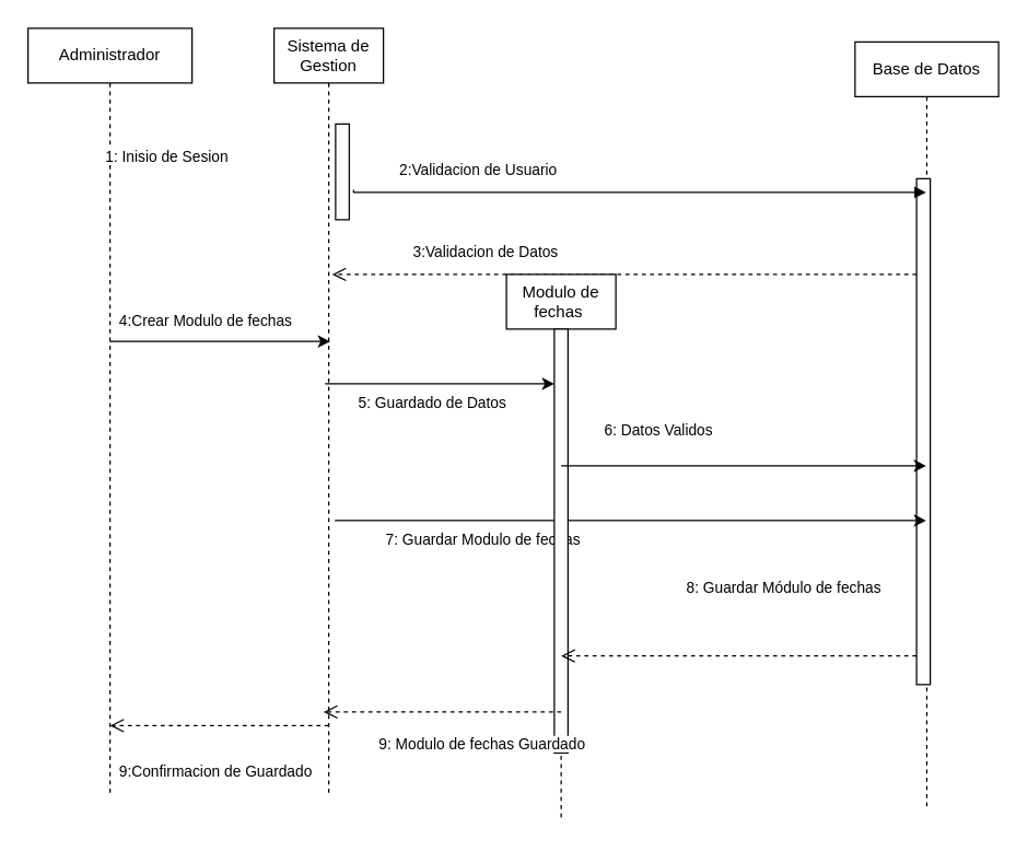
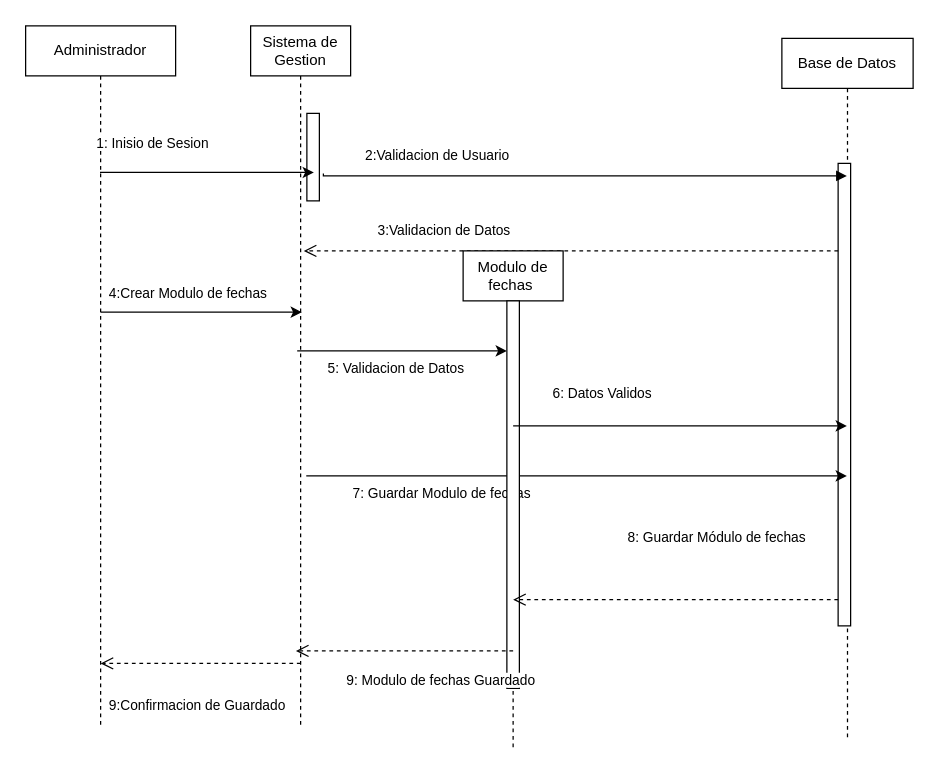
  <mxCell id="0" />
  <mxCell id="1" parent="0" />
  <mxCell id="2" value="&lt;font style=&quot;vertical-align: inherit;&quot;&gt;&lt;font style=&quot;vertical-align: inherit;&quot;&gt;Administrador&lt;/font&gt;&lt;/font&gt;" style="shape=umlLifeline;perimeter=lifelinePerimeter;whiteSpace=wrap;html=1;container=0;dropTarget=0;collapsible=0;recursiveResize=0;outlineConnect=0;portConstraint=eastwest;newEdgeStyle={&quot;edgeStyle&quot;:&quot;elbowEdgeStyle&quot;,&quot;elbow&quot;:&quot;vertical&quot;,&quot;curved&quot;:0,&quot;rounded&quot;:0};" vertex="1" parent="1"><mxGeometry x="20" y="20" width="120" height="560" as="geometry" /></mxCell>
  <mxCell id="3" value="Sistema de Gestion" style="shape=umlLifeline;perimeter=lifelinePerimeter;whiteSpace=wrap;html=1;container=0;dropTarget=0;collapsible=0;recursiveResize=0;outlineConnect=0;portConstraint=eastwest;newEdgeStyle={&quot;edgeStyle&quot;:&quot;elbowEdgeStyle&quot;,&quot;elbow&quot;:&quot;vertical&quot;,&quot;curved&quot;:0,&quot;rounded&quot;:0};" vertex="1" parent="1"><mxGeometry x="200" y="20" width="80" height="560" as="geometry" /></mxCell>
  <mxCell id="4" value="&lt;span style=&quot;color: rgba(0, 0, 0, 0); font-family: monospace; font-size: 0px; text-align: start;&quot;&gt;%3CmxGraphModel%3E%3Croot%3E%3CmxCell%20id%3D%220%22%2F%3E%3CmxCell%20id%3D%221%22%20parent%3D%220%22%2F%3E%3CmxCell%20id%3D%222%22%20value%3D%229%3AAgenda%20Disponible%22%20style%3D%22html%3D1%3BverticalAlign%3Dbottom%3BendArrow%3Dopen%3Bdashed%3D1%3BendSize%3D8%3BedgeStyle%3DelbowEdgeStyle%3Belbow%3Dhorizontal%3Bcurved%3D0%3Brounded%3D0%3BexitX%3D0.5%3BexitY%3D0.885%3BexitDx%3D0%3BexitDy%3D0%3BexitPerimeter%3D0%3BentryX%3D0.545%3BentryY%3D0.885%3BentryDx%3D0%3BentryDy%3D0%3BentryPerimeter%3D0%3B%22%20edge%3D%221%22%20parent%3D%221%22%3E%3CmxGeometry%20relative%3D%221%22%20as%3D%22geometry%22%3E%3CmxPoint%20x%3D%221030%22%20y%3D%22900%22%20as%3D%22targetPoint%22%2F%3E%3CArray%20as%3D%22points%22%3E%3CmxPoint%20x%3D%221135%22%20y%3D%22900%22%2F%3E%3C%2FArray%3E%3CmxPoint%20x%3D%221240%22%20y%3D%22900%22%20as%3D%22sourcePoint%22%2F%3E%3CmxPoint%20as%3D%22offset%22%2F%3E%3C%2FmxGeometry%3E%3C%2FmxCell%3E%3C%2Froot%3E%3C%2FmxGraphModel%3E&lt;/span&gt;" style="html=1;points=[];perimeter=orthogonalPerimeter;outlineConnect=0;targetShapes=umlLifeline;portConstraint=eastwest;newEdgeStyle={&quot;edgeStyle&quot;:&quot;elbowEdgeStyle&quot;,&quot;elbow&quot;:&quot;vertical&quot;,&quot;curved&quot;:0,&quot;rounded&quot;:0};" vertex="1" parent="3"><mxGeometry x="45" y="70" width="10" height="70" as="geometry" /></mxCell>
  <mxCell id="5" value="&lt;font style=&quot;vertical-align: inherit;&quot;&gt;&lt;font style=&quot;vertical-align: inherit;&quot;&gt;&lt;font style=&quot;vertical-align: inherit;&quot;&gt;&lt;font style=&quot;vertical-align: inherit;&quot;&gt;Base de Datos&lt;/font&gt;&lt;/font&gt;&lt;/font&gt;&lt;/font&gt;" style="shape=umlLifeline;perimeter=lifelinePerimeter;whiteSpace=wrap;html=1;container=0;dropTarget=0;collapsible=0;recursiveResize=0;outlineConnect=0;portConstraint=eastwest;newEdgeStyle={&quot;edgeStyle&quot;:&quot;elbowEdgeStyle&quot;,&quot;elbow&quot;:&quot;vertical&quot;,&quot;curved&quot;:0,&quot;rounded&quot;:0};" vertex="1" parent="1"><mxGeometry x="625" y="30" width="105" height="560" as="geometry" /></mxCell>
  <mxCell id="6" value="" style="html=1;points=[];perimeter=orthogonalPerimeter;outlineConnect=0;targetShapes=umlLifeline;portConstraint=eastwest;newEdgeStyle={&quot;edgeStyle&quot;:&quot;elbowEdgeStyle&quot;,&quot;elbow&quot;:&quot;vertical&quot;,&quot;curved&quot;:0,&quot;rounded&quot;:0};" vertex="1" parent="5"><mxGeometry x="45" y="100" width="10" height="370" as="geometry" /></mxCell>
  <mxCell id="7" value="" style="html=1;verticalAlign=bottom;endArrow=block;edgeStyle=elbowEdgeStyle;elbow=vertical;curved=0;rounded=0;exitX=0.916;exitY=0.952;exitDx=0;exitDy=0;exitPerimeter=0;" edge="1" parent="1" source="9" target="5"><mxGeometry relative="1" as="geometry"><mxPoint x="275" y="120" as="sourcePoint" /><Array as="points"><mxPoint x="365" y="140" /></Array><mxPoint x="445" y="120" as="targetPoint" /></mxGeometry></mxCell>
  <mxCell id="8" value="&lt;div style=&quot;text-align: center;&quot;&gt;&lt;span style=&quot;font-size: 11px; text-wrap: nowrap; background-color: rgb(255, 255, 255);&quot;&gt;&lt;font style=&quot;vertical-align: inherit;&quot;&gt;&lt;font style=&quot;vertical-align: inherit;&quot;&gt;2:Validacion de Usuario&lt;/font&gt;&lt;/font&gt;&lt;/span&gt;&lt;/div&gt;" style="text;whiteSpace=wrap;html=1;" vertex="1" parent="1"><mxGeometry x="290" y="110" width="110" height="40" as="geometry" /></mxCell>
  <mxCell id="9" value="&lt;div style=&quot;text-align: center;&quot;&gt;&lt;span style=&quot;font-size: 11px; text-wrap: nowrap; background-color: rgb(255, 255, 255);&quot;&gt;&lt;font style=&quot;vertical-align: inherit;&quot;&gt;&lt;font style=&quot;vertical-align: inherit;&quot;&gt;&lt;font style=&quot;vertical-align: inherit;&quot;&gt;&lt;font style=&quot;vertical-align: inherit;&quot;&gt;1: Inisio de Sesion&lt;/font&gt;&lt;/font&gt;&lt;/font&gt;&lt;/font&gt;&lt;/span&gt;&lt;/div&gt;" style="text;whiteSpace=wrap;html=1;" vertex="1" parent="1"><mxGeometry x="75" y="100" width="200" height="40" as="geometry" /></mxCell>
  <mxCell id="10" value="" style="html=1;verticalAlign=bottom;endArrow=open;dashed=1;endSize=8;edgeStyle=elbowEdgeStyle;elbow=horizontal;curved=0;rounded=0;" edge="1" parent="1" source="6"><mxGeometry x="-0.005" y="-20" relative="1" as="geometry"><mxPoint x="242.5" y="200" as="targetPoint" /><Array as="points"><mxPoint x="337.5" y="200" /></Array><mxPoint x="437.5" y="200" as="sourcePoint" /><mxPoint as="offset" /></mxGeometry></mxCell>
+ <mxCell id="11" value="" style="endArrow=classic;html=1;rounded=0;entryX=0.878;entryY=0.931;entryDx=0;entryDy=0;entryPerimeter=0;" edge="1" parent="1" source="2" target="9"><mxGeometry width="50" height="50" relative="1" as="geometry"><mxPoint x="85" y="180" as="sourcePoint" /><mxPoint x="135" y="130" as="targetPoint" /></mxGeometry></mxCell>
  <mxCell id="12" value="&lt;div style=&quot;text-align: center;&quot;&gt;&lt;span style=&quot;font-size: 11px; text-wrap: nowrap; background-color: rgb(255, 255, 255);&quot;&gt;&lt;font style=&quot;vertical-align: inherit;&quot;&gt;&lt;font style=&quot;vertical-align: inherit;&quot;&gt;&lt;font style=&quot;vertical-align: inherit;&quot;&gt;&lt;font style=&quot;vertical-align: inherit;&quot;&gt;&lt;font style=&quot;vertical-align: inherit;&quot;&gt;&lt;font style=&quot;vertical-align: inherit;&quot;&gt;&lt;font style=&quot;vertical-align: inherit;&quot;&gt;&lt;font style=&quot;vertical-align: inherit;&quot;&gt;4:Crear Modulo de fechas&lt;/font&gt;&lt;/font&gt;&lt;/font&gt;&lt;/font&gt;&lt;/font&gt;&lt;/font&gt;&lt;/font&gt;&lt;/font&gt;&lt;/span&gt;&lt;/div&gt;" style="text;whiteSpace=wrap;html=1;" vertex="1" parent="1"><mxGeometry x="85" y="220" width="130" height="40" as="geometry" /></mxCell>
  <mxCell id="13" value="" style="endArrow=classic;html=1;rounded=0;" edge="1" parent="1" target="23"><mxGeometry width="50" height="50" relative="1" as="geometry"><mxPoint x="237.25" y="280" as="sourcePoint" /><mxPoint x="452.75" y="280" as="targetPoint" /></mxGeometry></mxCell>
  <mxCell id="14" value="&lt;div style=&quot;text-align: center;&quot;&gt;&lt;span style=&quot;font-size: 11px; text-wrap: nowrap; background-color: rgb(255, 255, 255);&quot;&gt;9:Confirmacion de Guardado&lt;/span&gt;&lt;/div&gt;" style="text;whiteSpace=wrap;html=1;" vertex="1" parent="1"><mxGeometry x="85" y="550" width="130" height="40" as="geometry" /></mxCell>
  <mxCell id="15" value="" style="endArrow=classic;html=1;rounded=0;" edge="1" parent="1"><mxGeometry width="50" height="50" relative="1" as="geometry"><mxPoint x="80" y="249" as="sourcePoint" /><mxPoint x="241" y="249" as="targetPoint" /></mxGeometry></mxCell>
- <mxCell id="16" value="&lt;div style=&quot;text-align: center;&quot;&gt;&lt;span style=&quot;font-size: 11px; text-wrap: nowrap; background-color: rgb(255, 255, 255);&quot;&gt;&lt;font style=&quot;vertical-align: inherit;&quot;&gt;&lt;font style=&quot;vertical-align: inherit;&quot;&gt;5: Guardado de Datos&lt;/font&gt;&lt;/font&gt;&lt;/span&gt;&lt;/div&gt;" style="text;whiteSpace=wrap;html=1;" vertex="1" parent="1"><mxGeometry x="260" y="280" width="110" height="40" as="geometry" /></mxCell>
+ <mxCell id="16" value="&lt;div style=&quot;text-align: center;&quot;&gt;&lt;span style=&quot;font-size: 11px; text-wrap: nowrap; background-color: rgb(255, 255, 255);&quot;&gt;&lt;font style=&quot;vertical-align: inherit;&quot;&gt;&lt;font style=&quot;vertical-align: inherit;&quot;&gt;5: Validacion de Datos&lt;/font&gt;&lt;/font&gt;&lt;/span&gt;&lt;/div&gt;" style="text;whiteSpace=wrap;html=1;" vertex="1" parent="1"><mxGeometry x="260" y="280" width="110" height="40" as="geometry" /></mxCell>
  <mxCell id="17" value="&lt;div style=&quot;text-align: center;&quot;&gt;&lt;span style=&quot;font-size: 11px; text-wrap: nowrap; background-color: rgb(255, 255, 255);&quot;&gt;&lt;font style=&quot;vertical-align: inherit;&quot;&gt;&lt;font style=&quot;vertical-align: inherit;&quot;&gt;3:Validacion de Datos&lt;/font&gt;&lt;/font&gt;&lt;/span&gt;&lt;/div&gt;" style="text;whiteSpace=wrap;html=1;" vertex="1" parent="1"><mxGeometry x="300" y="170" width="110" height="40" as="geometry" /></mxCell>
  <mxCell id="18" value="&lt;div style=&quot;text-align: center;&quot;&gt;&lt;span style=&quot;font-size: 11px; text-wrap: nowrap; background-color: rgb(255, 255, 255);&quot;&gt;6: Datos Validos&lt;/span&gt;&lt;/div&gt;" style="text;whiteSpace=wrap;html=1;" vertex="1" parent="1"><mxGeometry x="440" y="300" width="110" height="40" as="geometry" /></mxCell>
  <mxCell id="19" value="" style="endArrow=classic;html=1;rounded=0;" edge="1" parent="1" target="5"><mxGeometry width="50" height="50" relative="1" as="geometry"><mxPoint x="244.5" y="380" as="sourcePoint" /><mxPoint x="405.5" y="380" as="targetPoint" /></mxGeometry></mxCell>
  <mxCell id="20" value="&lt;div style=&quot;text-align: center;&quot;&gt;&lt;span style=&quot;font-size: 11px; text-wrap: nowrap; background-color: rgb(255, 255, 255);&quot;&gt;&lt;font style=&quot;vertical-align: inherit;&quot;&gt;&lt;font style=&quot;vertical-align: inherit;&quot;&gt;&lt;font style=&quot;vertical-align: inherit;&quot;&gt;&lt;font style=&quot;vertical-align: inherit;&quot;&gt;7: Guardar Modulo de fechas&lt;/font&gt;&lt;/font&gt;&lt;/font&gt;&lt;/font&gt;&lt;/span&gt;&lt;/div&gt;" style="text;whiteSpace=wrap;html=1;" vertex="1" parent="1"><mxGeometry x="280" y="380" width="110" height="40" as="geometry" /></mxCell>
  <mxCell id="21" value="&lt;div style=&quot;text-align: center;&quot;&gt;&lt;span style=&quot;font-size: 11px; text-wrap: nowrap; background-color: rgb(255, 255, 255);&quot;&gt;&lt;font style=&quot;vertical-align: inherit;&quot;&gt;&lt;font style=&quot;vertical-align: inherit;&quot;&gt;&lt;font style=&quot;vertical-align: inherit;&quot;&gt;&lt;font style=&quot;vertical-align: inherit;&quot;&gt;8: Guardar Módulo de fechas&lt;/font&gt;&lt;/font&gt;&lt;/font&gt;&lt;/font&gt;&lt;/span&gt;&lt;/div&gt;" style="text;whiteSpace=wrap;html=1;" vertex="1" parent="1"><mxGeometry x="500" y="415" width="110" height="40" as="geometry" /></mxCell>
  <mxCell id="22" value="&lt;font style=&quot;vertical-align: inherit;&quot;&gt;&lt;font style=&quot;vertical-align: inherit;&quot;&gt;Modulo de fechas&amp;nbsp;&lt;/font&gt;&lt;/font&gt;" style="shape=umlLifeline;perimeter=lifelinePerimeter;whiteSpace=wrap;html=1;container=0;dropTarget=0;collapsible=0;recursiveResize=0;outlineConnect=0;portConstraint=eastwest;newEdgeStyle={&quot;edgeStyle&quot;:&quot;elbowEdgeStyle&quot;,&quot;elbow&quot;:&quot;vertical&quot;,&quot;curved&quot;:0,&quot;rounded&quot;:0};" vertex="1" parent="1"><mxGeometry x="370" y="200" width="80" height="400" as="geometry" /></mxCell>
  <mxCell id="23" value="&lt;span style=&quot;color: rgba(0, 0, 0, 0); font-family: monospace; font-size: 0px; text-align: start;&quot;&gt;%3CmxGraphModel%3E%3Croot%3E%3CmxCell%20id%3D%220%22%2F%3E%3CmxCell%20id%3D%221%22%20parent%3D%220%22%2F%3E%3CmxCell%20id%3D%222%22%20value%3D%229%3AAgenda%20Disponible%22%20style%3D%22html%3D1%3BverticalAlign%3Dbottom%3BendArrow%3Dopen%3Bdashed%3D1%3BendSize%3D8%3BedgeStyle%3DelbowEdgeStyle%3Belbow%3Dhorizontal%3Bcurved%3D0%3Brounded%3D0%3BexitX%3D0.5%3BexitY%3D0.885%3BexitDx%3D0%3BexitDy%3D0%3BexitPerimeter%3D0%3BentryX%3D0.545%3BentryY%3D0.885%3BentryDx%3D0%3BentryDy%3D0%3BentryPerimeter%3D0%3B%22%20edge%3D%221%22%20parent%3D%221%22%3E%3CmxGeometry%20relative%3D%221%22%20as%3D%22geometry%22%3E%3CmxPoint%20x%3D%221030%22%20y%3D%22900%22%20as%3D%22targetPoint%22%2F%3E%3CArray%20as%3D%22points%22%3E%3CmxPoint%20x%3D%221135%22%20y%3D%22900%22%2F%3E%3C%2FArray%3E%3CmxPoint%20x%3D%221240%22%20y%3D%22900%22%20as%3D%22sourcePoint%22%2F%3E%3CmxPoint%20as%3D%22offset%22%2F%3E%3C%2FmxGeometry%3E%3C%2FmxCell%3E%3C%2Froot%3E%3C%2FmxGraphModel%3E&lt;/span&gt;" style="html=1;points=[];perimeter=orthogonalPerimeter;outlineConnect=0;targetShapes=umlLifeline;portConstraint=eastwest;newEdgeStyle={&quot;edgeStyle&quot;:&quot;elbowEdgeStyle&quot;,&quot;elbow&quot;:&quot;vertical&quot;,&quot;curved&quot;:0,&quot;rounded&quot;:0};" vertex="1" parent="22"><mxGeometry x="35" y="40" width="10" height="310" as="geometry" /></mxCell>
  <mxCell id="24" value="" style="endArrow=classic;html=1;rounded=0;" edge="1" parent="1" target="5"><mxGeometry width="50" height="50" relative="1" as="geometry"><mxPoint x="410" y="340" as="sourcePoint" /><mxPoint x="551" y="340" as="targetPoint" /></mxGeometry></mxCell>
  <mxCell id="25" value="" style="html=1;verticalAlign=bottom;endArrow=open;dashed=1;endSize=8;edgeStyle=elbowEdgeStyle;elbow=horizontal;curved=0;rounded=0;" edge="1" parent="1" source="6"><mxGeometry x="-0.005" y="-20" relative="1" as="geometry"><mxPoint x="410" y="479" as="targetPoint" /><Array as="points"><mxPoint x="675" y="470" /></Array><mxPoint x="706.25" y="479" as="sourcePoint" /><mxPoint as="offset" /></mxGeometry></mxCell>
  <mxCell id="26" value="" style="html=1;verticalAlign=bottom;endArrow=open;dashed=1;endSize=8;edgeStyle=elbowEdgeStyle;elbow=horizontal;curved=0;rounded=0;" edge="1" parent="1"><mxGeometry x="-0.005" y="-20" relative="1" as="geometry"><mxPoint x="236.25" y="520" as="targetPoint" /><Array as="points" /><mxPoint x="410" y="520" as="sourcePoint" /><mxPoint as="offset" /></mxGeometry></mxCell>
  <mxCell id="27" value="&lt;div style=&quot;text-align: center;&quot;&gt;&lt;span style=&quot;font-size: 11px; text-wrap: nowrap; background-color: rgb(255, 255, 255);&quot;&gt;&lt;font style=&quot;vertical-align: inherit;&quot;&gt;&lt;font style=&quot;vertical-align: inherit;&quot;&gt;&lt;font style=&quot;vertical-align: inherit;&quot;&gt;&lt;font style=&quot;vertical-align: inherit;&quot;&gt;9: Modulo de fechas Guardado&lt;/font&gt;&lt;/font&gt;&lt;/font&gt;&lt;/font&gt;&lt;/span&gt;&lt;/div&gt;" style="text;whiteSpace=wrap;html=1;" vertex="1" parent="1"><mxGeometry x="275" y="530" width="110" height="40" as="geometry" /></mxCell>
  <mxCell id="28" value="" style="html=1;verticalAlign=bottom;endArrow=open;dashed=1;endSize=8;edgeStyle=elbowEdgeStyle;elbow=horizontal;curved=0;rounded=0;" edge="1" parent="1"><mxGeometry x="-0.005" y="-20" relative="1" as="geometry"><mxPoint x="80" y="530" as="targetPoint" /><Array as="points" /><mxPoint x="240" y="530" as="sourcePoint" /><mxPoint as="offset" /></mxGeometry></mxCell>
